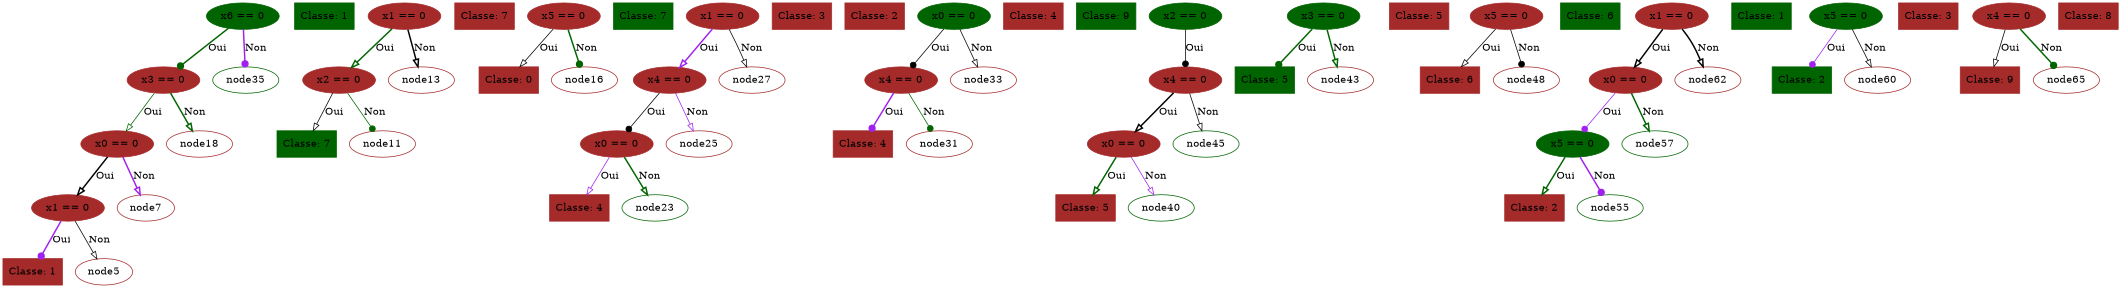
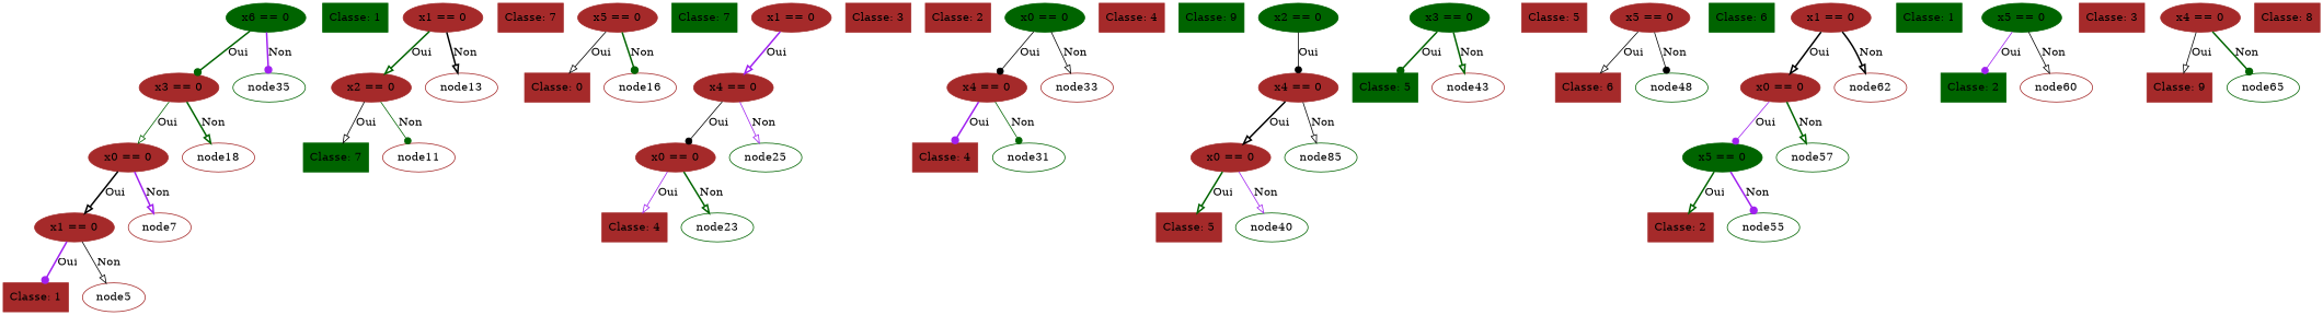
  digraph {
    node [color=brown shape=box style=filled]
    edge [arrowhead=onormal color=black style=bold]
    n1 [color=darkgreen label="x6 == 0" shape=ellipse]
    n2 [label="x3 == 0" shape=ellipse]
    node35 [color=darkgreen shape="" style=""]
    n4 [label="x0 == 0" shape=ellipse]
    node18 [shape="" style=""]
    n6 [label="x1 == 0" shape=ellipse]
    node7 [shape="" style=""]
    n8 [label="Classe: 1"]
    node5 [shape="" style=""]
    n10 [color=darkgreen label="Classe: 1"]
    n11 [label="x1 == 0" shape=ellipse]
    n12 [label="x2 == 0" shape=ellipse]
    node13 [shape="" style=""]
    n14 [color=darkgreen label="Classe: 7"]
    node11 [shape="" style=""]
    n16 [label="Classe: 7"]
    n17 [label="x5 == 0" shape=ellipse]
    n18 [label="Classe: 0"]
    node16 [shape="" style=""]
    n20 [color=darkgreen label="Classe: 7"]
    n21 [label="x1 == 0" shape=ellipse]
    n22 [label="x4 == 0" shape=ellipse]
-   node27 [shape="" style=""]
    n24 [label="x0 == 0" shape=ellipse]
-   node25 [shape="" style=""]
+   node25 [color=darkgreen shape="" style=""]
    n26 [label="Classe: 4"]
    node23 [color=darkgreen shape="" style=""]
    n28 [label="Classe: 3"]
    n29 [label="Classe: 2"]
    n30 [color=darkgreen label="x0 == 0" shape=ellipse]
    n31 [label="x4 == 0" shape=ellipse]
    node33 [shape="" style=""]
    n33 [label="Classe: 4"]
-   node31 [shape="" style=""]
+   node31 [color=darkgreen shape="" style=""]
    n35 [label="Classe: 4"]
    n36 [color=darkgreen label="Classe: 9"]
    n37 [color=darkgreen label="x2 == 0" shape=ellipse]
    n38 [label="x4 == 0" shape=ellipse]
    n39 [label="x0 == 0" shape=ellipse]
-   node45 [color=darkgreen shape="" style=""]
+   node45 [color=darkgreen label=node85 shape="" style=""]
    n41 [label="Classe: 5"]
    node40 [color=darkgreen shape="" style=""]
    n43 [color=darkgreen label="x3 == 0" shape=ellipse]
    n44 [color=darkgreen label="Classe: 5"]
    node43 [shape="" style=""]
    n46 [label="Classe: 5"]
    n47 [label="x5 == 0" shape=ellipse]
    n48 [label="Classe: 6"]
-   node48 [shape="" style=""]
+   node48 [color=darkgreen shape="" style=""]
    n50 [color=darkgreen label="Classe: 6"]
    n51 [label="x1 == 0" shape=ellipse]
    n52 [label="x0 == 0" shape=ellipse]
    node62 [shape="" style=""]
    n54 [color=darkgreen label="x5 == 0" shape=ellipse]
    node57 [color=darkgreen shape="" style=""]
    n56 [label="Classe: 2"]
    node55 [color=darkgreen shape="" style=""]
    n58 [color=darkgreen label="Classe: 1"]
    n59 [color=darkgreen label="x5 == 0" shape=ellipse]
    n60 [color=darkgreen label="Classe: 2"]
    node60 [shape="" style=""]
    n62 [label="Classe: 3"]
    n63 [label="x4 == 0" shape=ellipse]
    n64 [label="Classe: 9"]
-   node65 [shape="" style=""]
+   node65 [color=darkgreen shape="" style=""]
    n66 [label="Classe: 8"]
    n1 -> n2 [arrowhead=dot color=darkgreen label=Oui]
    n1 -> node35 [arrowhead=dot color=purple label=Non]
    n2 -> n4 [color=darkgreen label=Oui style=solid]
    n2 -> node18 [color=darkgreen label=Non]
    n4 -> n6 [label=Oui]
    n4 -> node7 [color=purple label=Non]
    n6 -> n8 [arrowhead=dot color=purple label=Oui]
    n6 -> node5 [label=Non style=solid]
    n11 -> n12 [color=darkgreen label=Oui]
    n11 -> node13 [label=Non]
    n12 -> n14 [label=Oui style=solid]
    n12 -> node11 [arrowhead=dot color=darkgreen label=Non style=solid]
    n17 -> n18 [label=Oui style=solid]
    n17 -> node16 [arrowhead=dot color=darkgreen label=Non]
    n21 -> n22 [color=purple label=Oui]
-   n21 -> node27 [label=Non style=solid]
    n22 -> n24 [arrowhead=dot label=Oui style=solid]
    n22 -> node25 [color=purple label=Non style=solid]
    n24 -> n26 [color=purple label=Oui style=solid]
    n24 -> node23 [color=darkgreen label=Non]
    n30 -> n31 [arrowhead=dot label=Oui style=solid]
    n30 -> node33 [label=Non style=solid]
    n31 -> n33 [arrowhead=dot color=purple label=Oui]
    n31 -> node31 [arrowhead=dot color=darkgreen label=Non style=solid]
    n37 -> n38 [arrowhead=dot label=Oui style=solid]
    n38 -> n39 [label=Oui]
    n38 -> node45 [label=Non style=solid]
    n39 -> n41 [color=darkgreen label=Oui]
    n39 -> node40 [color=purple label=Non style=solid]
    n43 -> n44 [arrowhead=dot color=darkgreen label=Oui]
    n43 -> node43 [color=darkgreen label=Non]
    n47 -> n48 [label=Oui style=solid]
    n47 -> node48 [arrowhead=dot label=Non style=solid]
    n51 -> n52 [label=Oui]
    n51 -> node62 [label=Non]
    n52 -> n54 [arrowhead=dot color=purple label=Oui style=solid]
    n52 -> node57 [color=darkgreen label=Non]
    n54 -> n56 [color=darkgreen label=Oui]
    n54 -> node55 [arrowhead=dot color=purple label=Non]
    n59 -> n60 [arrowhead=dot color=purple label=Oui style=solid]
    n59 -> node60 [label=Non style=solid]
    n63 -> n64 [label=Oui style=solid]
    n63 -> node65 [arrowhead=dot color=darkgreen label=Non]
  }
